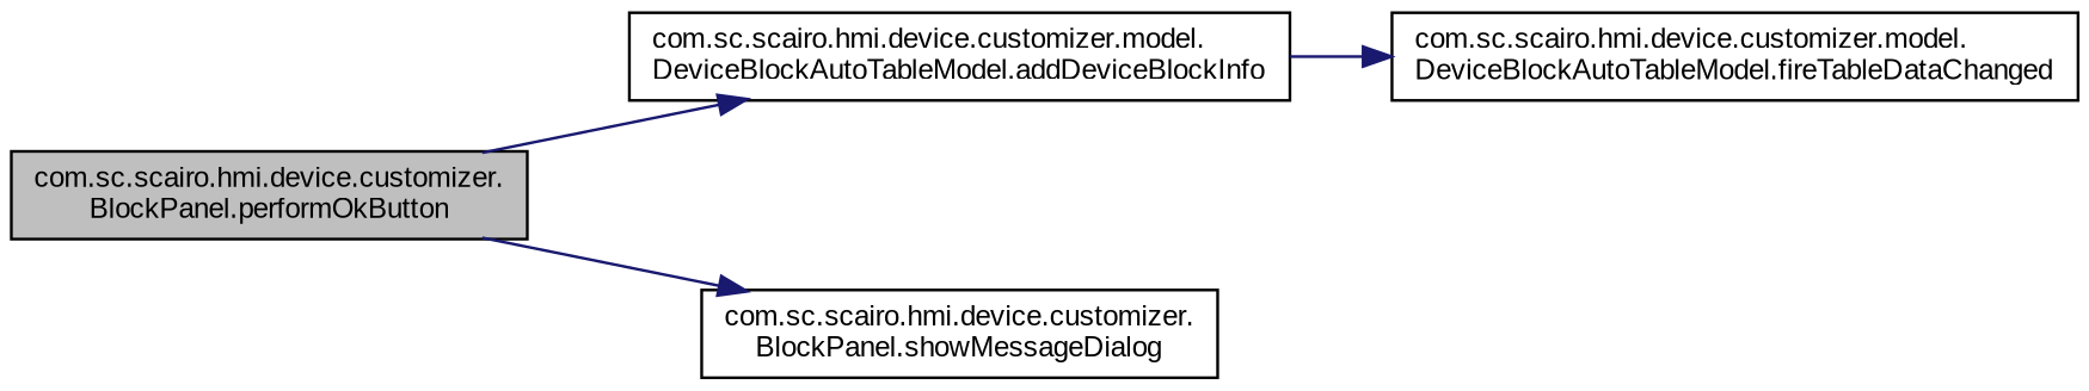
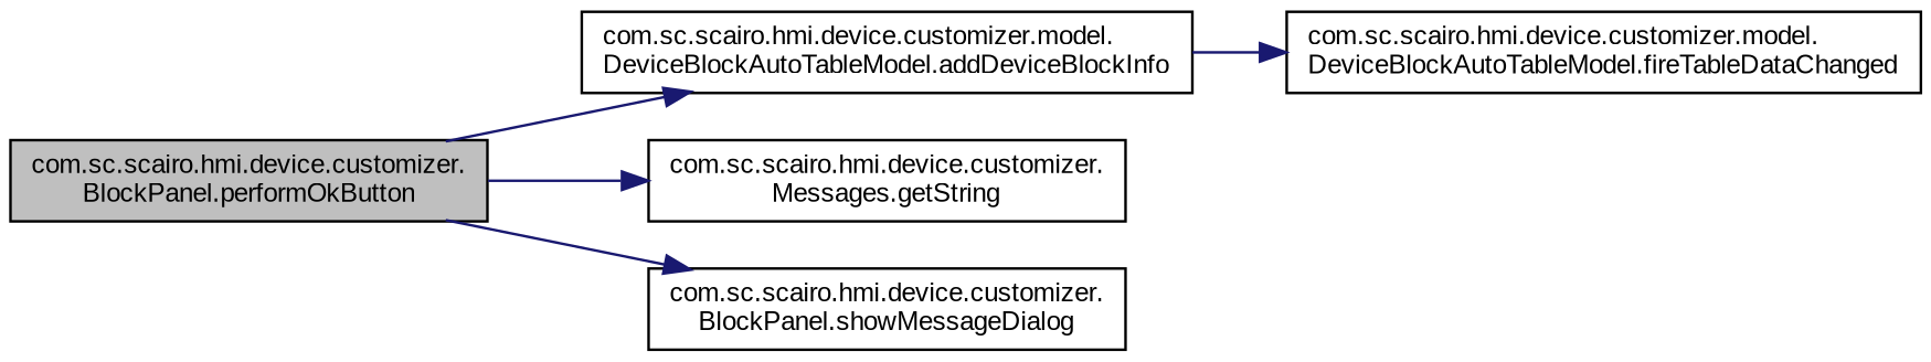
  digraph {
    rankdir=LR
    fontname="Liberation Sans"
    node [color=black fillcolor=white fontname="Liberation Sans" fontsize=10 shape=record style=filled]
    edge [color=midnightblue fontname="Liberation Sans" fontsize=10 labelfontname=Helvetica labelfontsize=10 style=solid]
    n1 [fillcolor=grey75 fontcolor=black height=0.2 label="com.sc.scairo.hmi.device.customizer.\lBlockPanel.performOkButton" width=0.4]
    n2 [height=0.2 label="com.sc.scairo.hmi.device.customizer.model.\lDeviceBlockAutoTableModel.addDeviceBlockInfo" width=0.4]
+   n3 [height=0.2 label="com.sc.scairo.hmi.device.customizer.\lMessages.getString" width=0.4]
    n4 [height=0.2 label="com.sc.scairo.hmi.device.customizer.\lBlockPanel.showMessageDialog" width=0.4]
    n5 [height=0.2 label="com.sc.scairo.hmi.device.customizer.model.\lDeviceBlockAutoTableModel.fireTableDataChanged" width=0.4]
    n1 -> n2
+   n1 -> n3
    n1 -> n4
    n2 -> n5
  }
